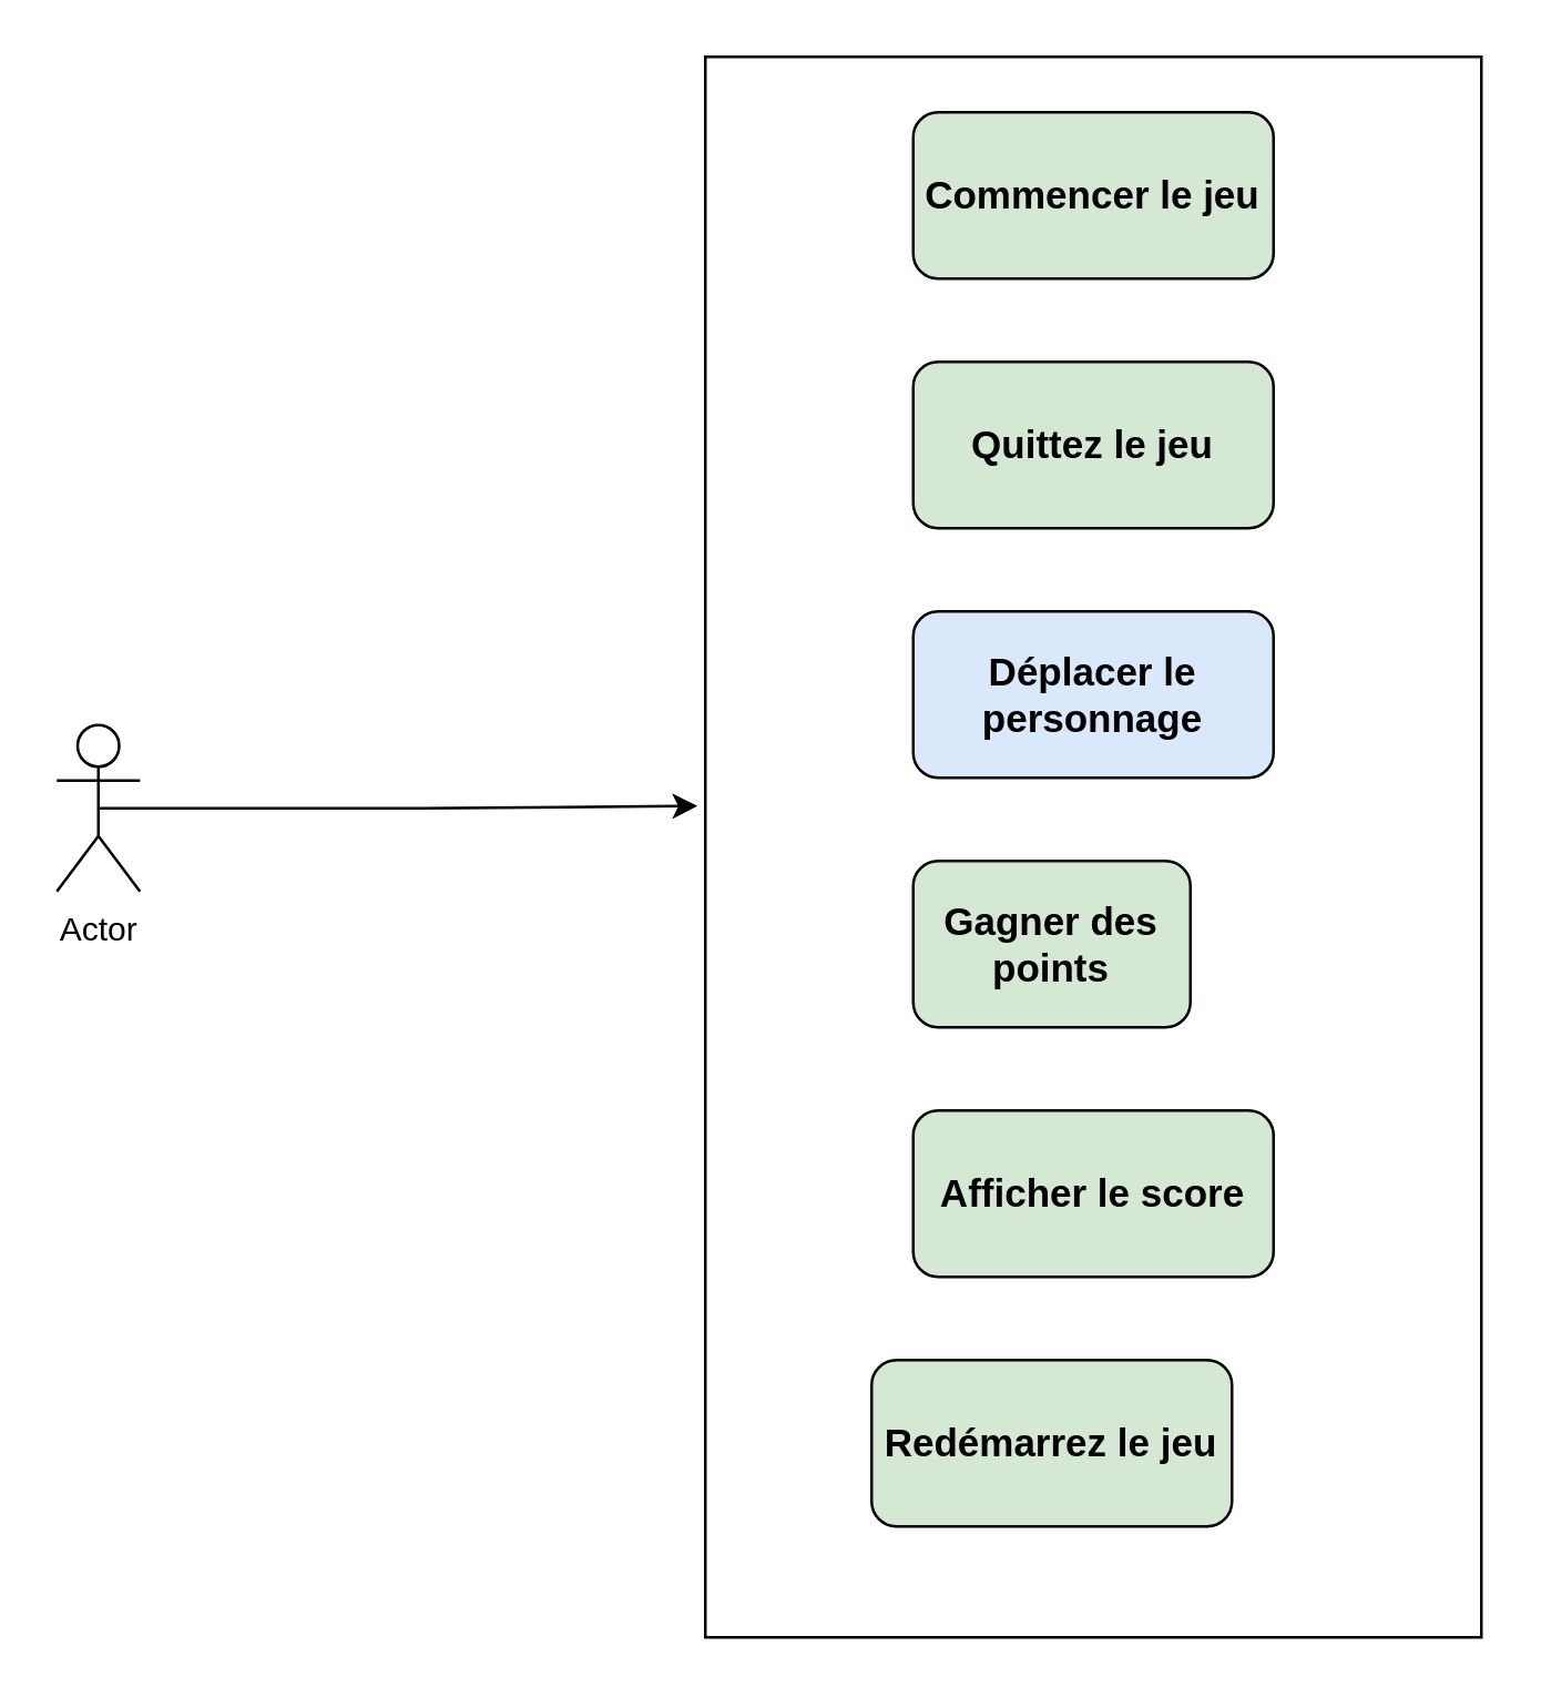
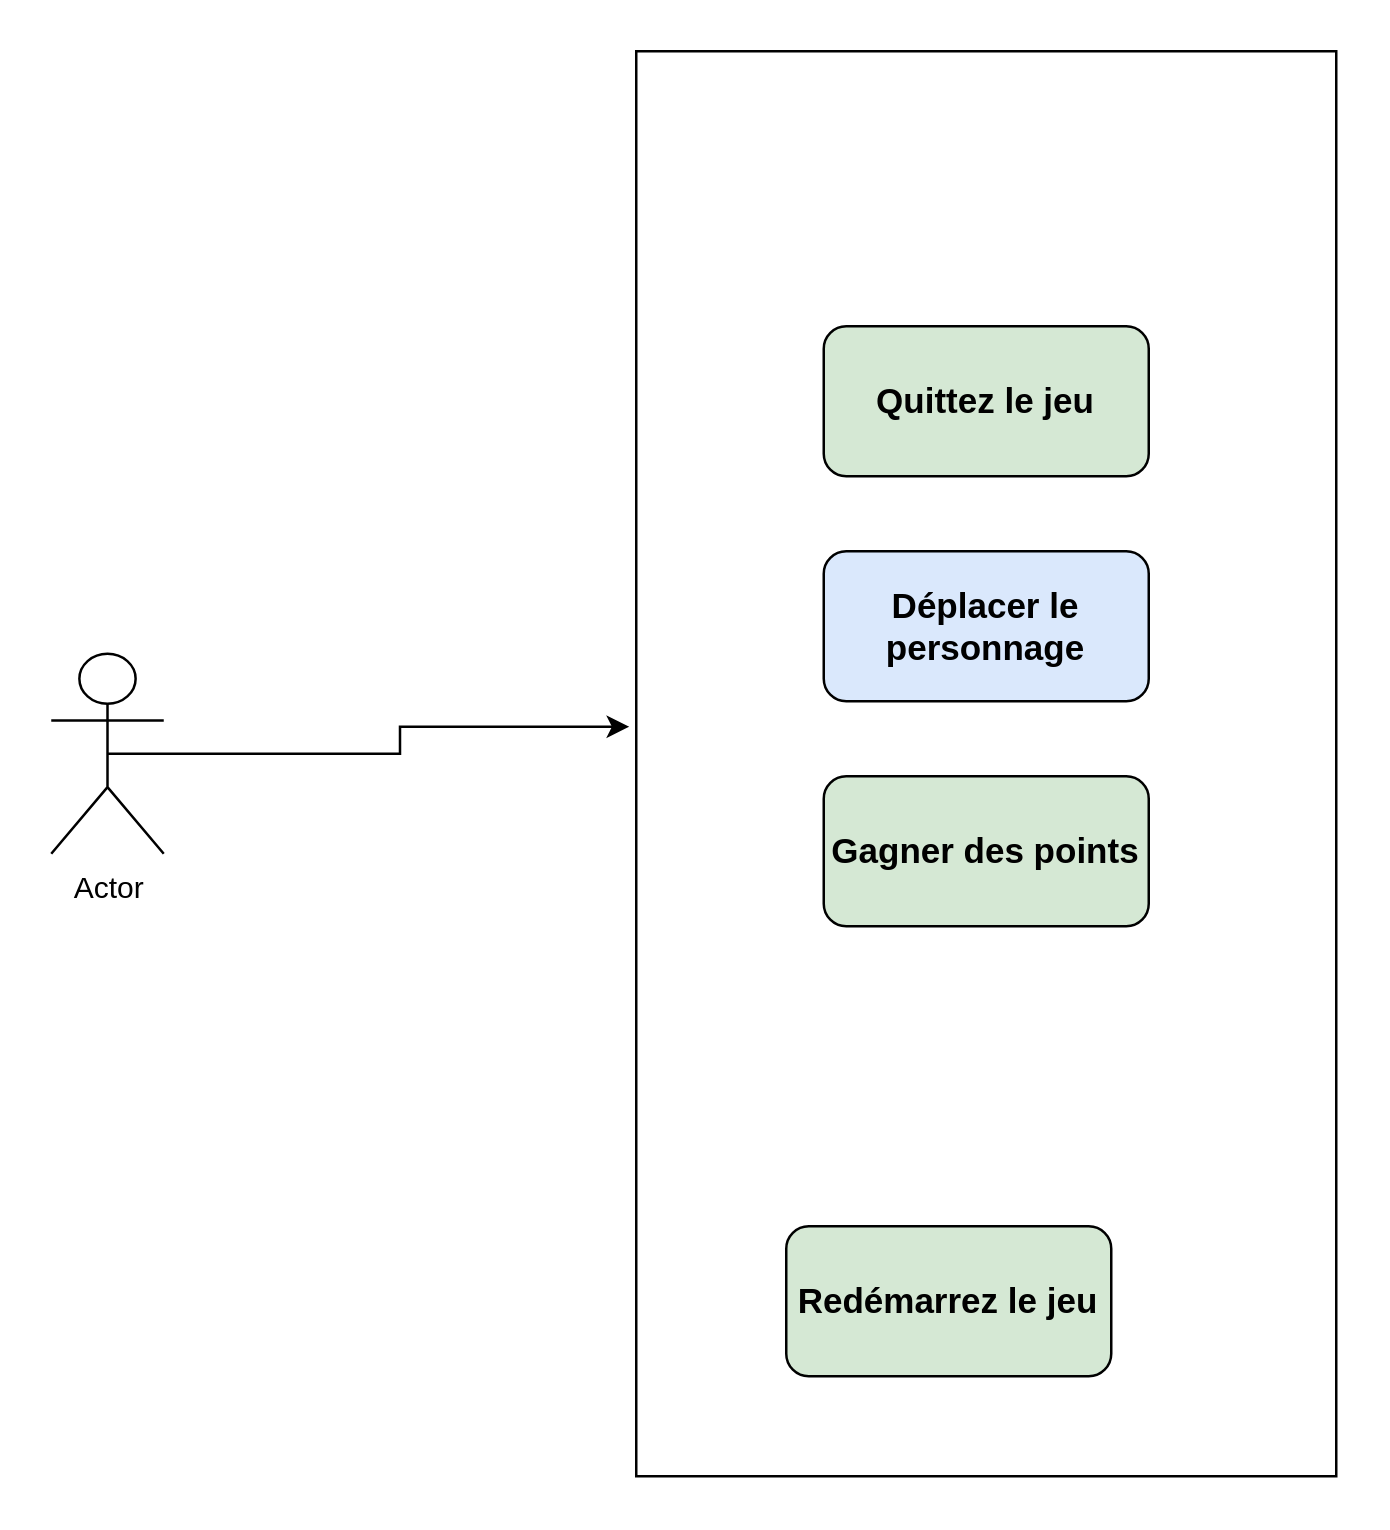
  <mxCell id="0" />
  <mxCell id="1" parent="0" />
- <mxCell id="2" value="&lt;b&gt;&lt;font style=&quot;font-size: 14px;&quot;&gt;Commencer le jeu&lt;/font&gt;&lt;/b&gt;" style="rounded=1;whiteSpace=wrap;html=1;fillColor=#D5E8D4;" vertex="1" parent="1"><mxGeometry x="329" y="40" width="130" height="60" as="geometry" /></mxCell>
  <mxCell id="3" value="&lt;span style=&quot;font-size: 14px;&quot;&gt;&lt;b&gt;Quittez le jeu&lt;/b&gt;&lt;/span&gt;" style="rounded=1;whiteSpace=wrap;html=1;fillColor=#D5E8D4;" vertex="1" parent="1"><mxGeometry x="329" y="130" width="130" height="60" as="geometry" /></mxCell>
  <mxCell id="4" value="&lt;span style=&quot;font-size: 14px;&quot;&gt;&lt;b&gt;Déplacer le personnage&lt;/b&gt;&lt;/span&gt;" style="rounded=1;whiteSpace=wrap;html=1;fillColor=#dae8fc;" vertex="1" parent="1"><mxGeometry x="329" y="220" width="130" height="60" as="geometry" /></mxCell>
- <mxCell id="5" value="&lt;span style=&quot;font-size: 14px;&quot;&gt;&lt;b&gt;Gagner des points&lt;/b&gt;&lt;/span&gt;" style="rounded=1;whiteSpace=wrap;html=1;fillColor=#D5E8D4;" vertex="1" parent="1"><mxGeometry x="329" y="310" width="100" height="60" as="geometry" /></mxCell>
- <mxCell id="6" value="&lt;span style=&quot;font-size: 14px;&quot;&gt;&lt;b&gt;Afficher le score&lt;/b&gt;&lt;/span&gt;" style="rounded=1;whiteSpace=wrap;html=1;fillColor=#D5E8D4;" vertex="1" parent="1"><mxGeometry x="329" y="400" width="130" height="60" as="geometry" /></mxCell>
+ <mxCell id="5" value="&lt;span style=&quot;font-size: 14px;&quot;&gt;&lt;b&gt;Gagner des points&lt;/b&gt;&lt;/span&gt;" style="rounded=1;whiteSpace=wrap;html=1;fillColor=#D5E8D4;" vertex="1" parent="1"><mxGeometry x="329" y="310" width="130" height="60" as="geometry" /></mxCell>
  <mxCell id="7" value="&lt;span style=&quot;font-size: 14px;&quot;&gt;&lt;b&gt;Redémarrez le jeu&lt;/b&gt;&lt;/span&gt;" style="rounded=1;whiteSpace=wrap;html=1;fillColor=#D5E8D4;" vertex="1" parent="1"><mxGeometry x="314" y="490" width="130" height="60" as="geometry" /></mxCell>
  <mxCell id="8" value="" style="rounded=0;whiteSpace=wrap;html=1;fillColor=none;" vertex="1" parent="1"><mxGeometry x="254" y="20" width="280" height="570" as="geometry" /></mxCell>
- <mxCell id="9" value="Actor" style="shape=umlActor;verticalLabelPosition=bottom;verticalAlign=top;html=1;outlineConnect=0;" vertex="1" parent="1"><mxGeometry x="20" y="261" width="30" height="60" as="geometry" /></mxCell>
+ <mxCell id="9" value="Actor" style="shape=umlActor;verticalLabelPosition=bottom;verticalAlign=top;html=1;outlineConnect=0;" vertex="1" parent="1"><mxGeometry x="20" y="261" width="45" height="80" as="geometry" /></mxCell>
  <mxCell id="10" style="edgeStyle=orthogonalEdgeStyle;rounded=0;orthogonalLoop=1;jettySize=auto;html=1;exitX=0.5;exitY=0.5;exitDx=0;exitDy=0;exitPerimeter=0;entryX=-0.01;entryY=0.474;entryDx=0;entryDy=0;entryPerimeter=0;" edge="1" parent="1" source="9" target="8"><mxGeometry relative="1" as="geometry" /></mxCell>
